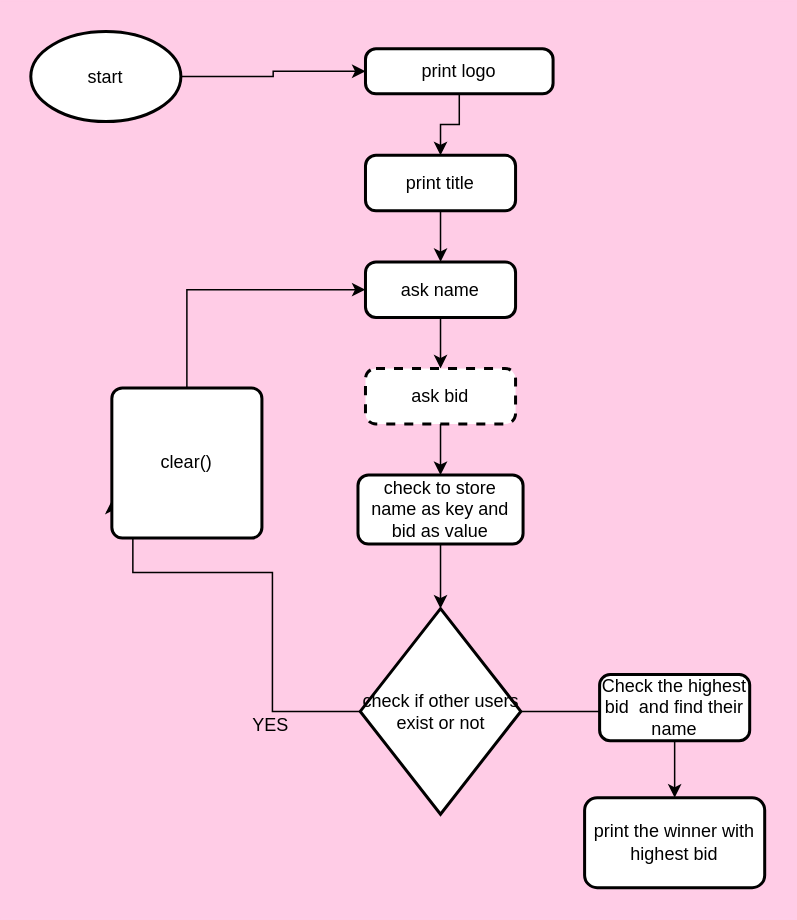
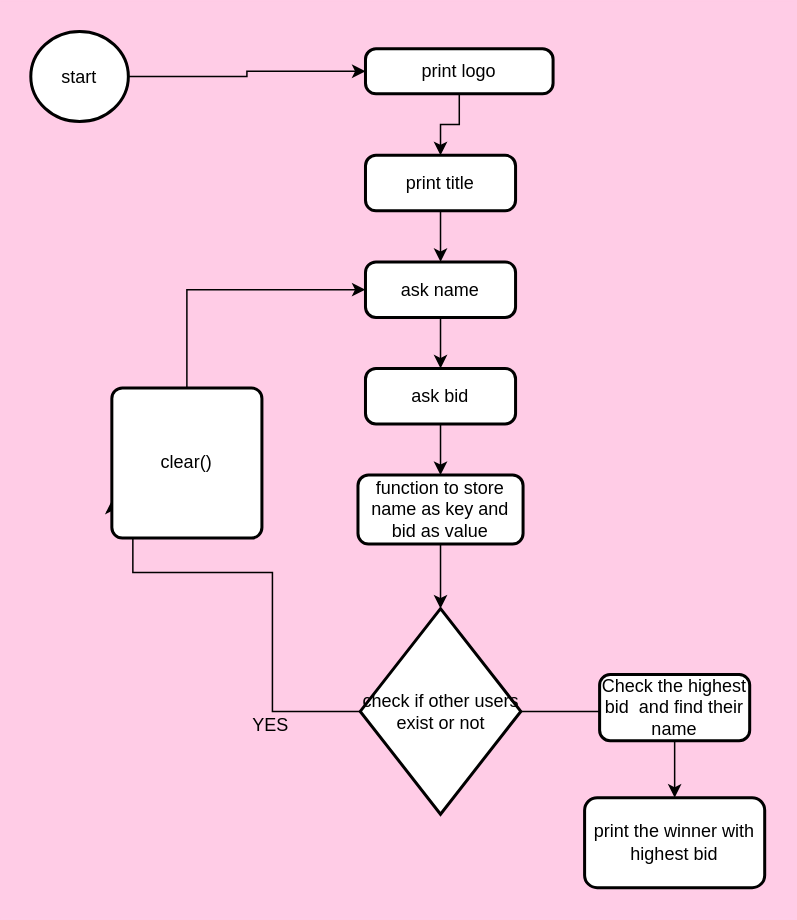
  <mxCell id="0" />
  <mxCell id="1" parent="0" />
  <mxCell id="2" value="" style="edgeStyle=orthogonalEdgeStyle;rounded=0;orthogonalLoop=1;jettySize=auto;html=1;" edge="1" parent="1" source="3" target="7"><mxGeometry relative="1" as="geometry" /></mxCell>
  <mxCell id="3" value="print logo" style="rounded=1;whiteSpace=wrap;html=1;absoluteArcSize=1;arcSize=14;strokeWidth=2;" vertex="1" parent="1"><mxGeometry x="243" y="32" width="125" height="30" as="geometry" /></mxCell>
  <mxCell id="4" style="edgeStyle=orthogonalEdgeStyle;rounded=0;orthogonalLoop=1;jettySize=auto;html=1;exitX=1;exitY=0.5;exitDx=0;exitDy=0;exitPerimeter=0;" edge="1" parent="1" source="5" target="3"><mxGeometry relative="1" as="geometry" /></mxCell>
- <mxCell id="5" value="start" style="strokeWidth=2;html=1;shape=mxgraph.flowchart.start_1;whiteSpace=wrap;" vertex="1" parent="1"><mxGeometry x="20" y="20.5" width="100" height="60" as="geometry" /></mxCell>
+ <mxCell id="5" value="start" style="strokeWidth=2;html=1;shape=mxgraph.flowchart.start_1;whiteSpace=wrap;" vertex="1" parent="1"><mxGeometry x="20" y="20.5" width="65" height="60" as="geometry" /></mxCell>
  <mxCell id="6" value="" style="edgeStyle=orthogonalEdgeStyle;rounded=0;orthogonalLoop=1;jettySize=auto;html=1;" edge="1" parent="1" source="7" target="9"><mxGeometry relative="1" as="geometry" /></mxCell>
  <mxCell id="7" value="print title" style="rounded=1;whiteSpace=wrap;html=1;absoluteArcSize=1;arcSize=14;strokeWidth=2;" vertex="1" parent="1"><mxGeometry x="243" y="103" width="100" height="37" as="geometry" /></mxCell>
  <mxCell id="8" value="" style="edgeStyle=orthogonalEdgeStyle;rounded=0;orthogonalLoop=1;jettySize=auto;html=1;" edge="1" parent="1" source="9" target="11"><mxGeometry relative="1" as="geometry" /></mxCell>
  <mxCell id="9" value="ask name" style="rounded=1;whiteSpace=wrap;html=1;absoluteArcSize=1;arcSize=14;strokeWidth=2;" vertex="1" parent="1"><mxGeometry x="243" y="174" width="100" height="37" as="geometry" /></mxCell>
  <mxCell id="10" value="" style="edgeStyle=orthogonalEdgeStyle;rounded=0;orthogonalLoop=1;jettySize=auto;html=1;" edge="1" parent="1" source="11" target="13"><mxGeometry relative="1" as="geometry" /></mxCell>
- <mxCell id="11" value="ask bid" style="rounded=1;whiteSpace=wrap;html=1;absoluteArcSize=1;arcSize=14;strokeWidth=2;dashed=1;" vertex="1" parent="1"><mxGeometry x="243" y="245" width="100" height="37" as="geometry" /></mxCell>
+ <mxCell id="11" value="ask bid" style="rounded=1;whiteSpace=wrap;html=1;absoluteArcSize=1;arcSize=14;strokeWidth=2;" vertex="1" parent="1"><mxGeometry x="243" y="245" width="100" height="37" as="geometry" /></mxCell>
  <mxCell id="12" style="edgeStyle=orthogonalEdgeStyle;rounded=0;orthogonalLoop=1;jettySize=auto;html=1;exitX=0.5;exitY=1;exitDx=0;exitDy=0;" edge="1" parent="1" source="13" target="16"><mxGeometry relative="1" as="geometry" /></mxCell>
- <mxCell id="13" value="check to store name as key and bid as value" style="rounded=1;whiteSpace=wrap;html=1;absoluteArcSize=1;arcSize=14;strokeWidth=2;" vertex="1" parent="1"><mxGeometry x="238" y="316" width="110" height="46" as="geometry" /></mxCell>
+ <mxCell id="13" value="function to store name as key and bid as value" style="rounded=1;whiteSpace=wrap;html=1;absoluteArcSize=1;arcSize=14;strokeWidth=2;" vertex="1" parent="1"><mxGeometry x="238" y="316" width="110" height="46" as="geometry" /></mxCell>
  <mxCell id="14" style="edgeStyle=orthogonalEdgeStyle;rounded=0;orthogonalLoop=1;jettySize=auto;html=1;exitX=1;exitY=0.5;exitDx=0;exitDy=0;exitPerimeter=0;entryX=0.083;entryY=0.56;entryDx=0;entryDy=0;entryPerimeter=0;endArrow=none;" edge="1" parent="1" source="16" target="19"><mxGeometry relative="1" as="geometry" /></mxCell>
  <mxCell id="15" style="edgeStyle=orthogonalEdgeStyle;rounded=0;orthogonalLoop=1;jettySize=auto;html=1;exitX=0;exitY=0.5;exitDx=0;exitDy=0;exitPerimeter=0;entryX=0;entryY=0.75;entryDx=0;entryDy=0;" edge="1" parent="1" source="16" target="21"><mxGeometry relative="1" as="geometry"><mxPoint x="9.333" y="381" as="targetPoint" /><Array as="points"><mxPoint x="181" y="474" /><mxPoint x="181" y="381" /><mxPoint x="88" y="381" /><mxPoint x="88" y="347" /></Array></mxGeometry></mxCell>
  <mxCell id="16" value="check if other users exist or not" style="strokeWidth=2;html=1;shape=mxgraph.flowchart.decision;whiteSpace=wrap;" vertex="1" parent="1"><mxGeometry x="239.5" y="405" width="107" height="137" as="geometry" /></mxCell>
  <mxCell id="17" value="YES" style="text;html=1;strokeColor=none;fillColor=none;align=center;verticalAlign=middle;whiteSpace=wrap;rounded=0;" vertex="1" parent="1"><mxGeometry x="160" y="473" width="40" height="20" as="geometry" /></mxCell>
  <mxCell id="18" value="" style="edgeStyle=orthogonalEdgeStyle;rounded=0;orthogonalLoop=1;jettySize=auto;html=1;" edge="1" parent="1" source="19" target="22"><mxGeometry relative="1" as="geometry" /></mxCell>
  <mxCell id="19" value="Check the highest bid&amp;nbsp; and find their name" style="rounded=1;whiteSpace=wrap;html=1;absoluteArcSize=1;arcSize=14;strokeWidth=2;" vertex="1" parent="1"><mxGeometry x="399" y="449" width="100" height="44" as="geometry" /></mxCell>
  <mxCell id="20" style="edgeStyle=orthogonalEdgeStyle;rounded=0;orthogonalLoop=1;jettySize=auto;html=1;exitX=0.5;exitY=0;exitDx=0;exitDy=0;entryX=0;entryY=0.5;entryDx=0;entryDy=0;" edge="1" parent="1" source="21" target="9"><mxGeometry relative="1" as="geometry" /></mxCell>
  <mxCell id="21" value="clear()" style="rounded=1;whiteSpace=wrap;html=1;absoluteArcSize=1;arcSize=14;strokeWidth=2;" vertex="1" parent="1"><mxGeometry x="74" y="258" width="100" height="100" as="geometry" /></mxCell>
  <mxCell id="22" value="print the winner with highest bid" style="whiteSpace=wrap;html=1;rounded=1;strokeWidth=2;arcSize=14;" vertex="1" parent="1"><mxGeometry x="389" y="531" width="120" height="60" as="geometry" /></mxCell>
